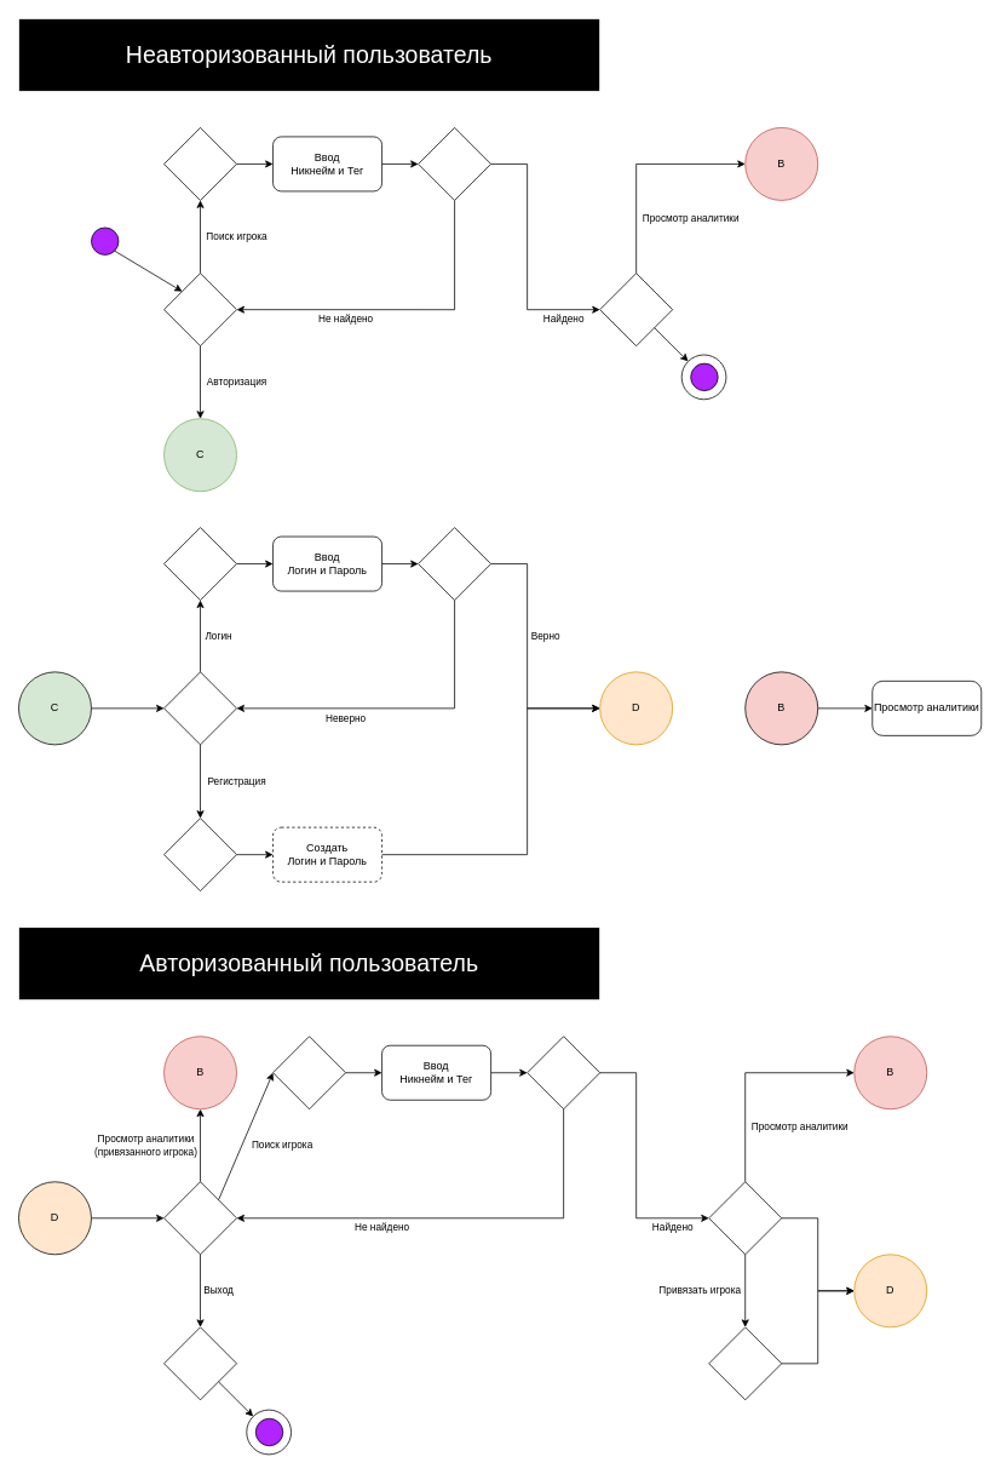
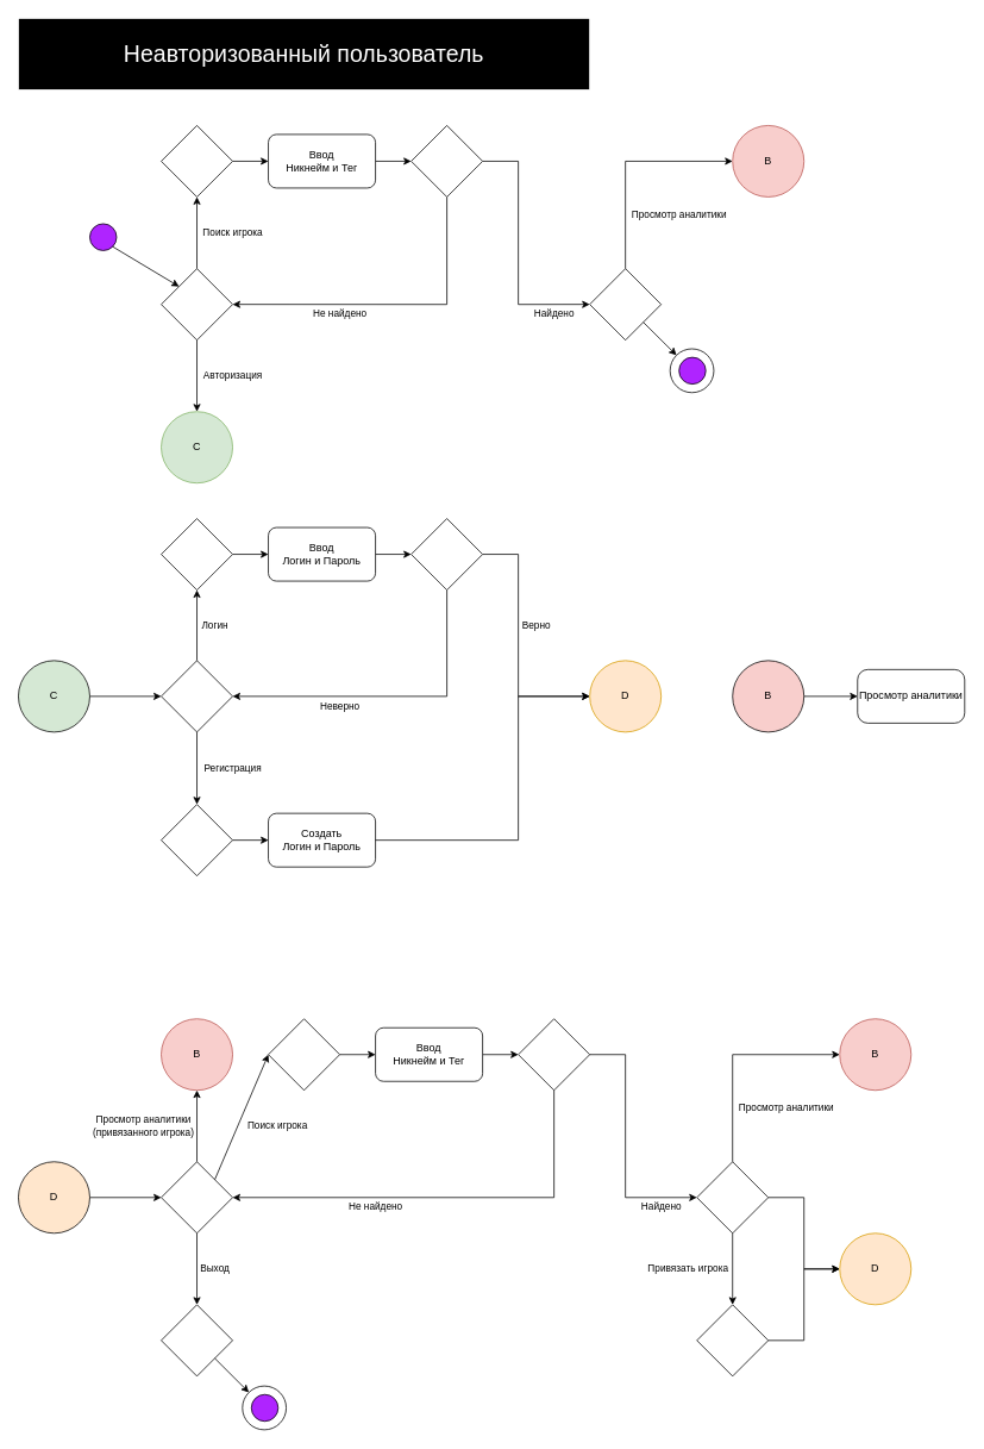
  <mxCell id="0" />
  <mxCell id="1" parent="0" />
  <mxCell id="2" value="Логин" style="edgeStyle=orthogonalEdgeStyle;rounded=0;orthogonalLoop=1;jettySize=auto;html=1;exitX=0.5;exitY=0;exitDx=0;exitDy=0;" parent="1" source="4" target="10" edge="1"><mxGeometry x="-0.013" y="-20" relative="1" as="geometry"><mxPoint x="210" y="720" as="sourcePoint" /><Array as="points"><mxPoint x="220" y="620" /></Array><mxPoint as="offset" /></mxGeometry></mxCell>
  <mxCell id="3" value="Регистрация" style="edgeStyle=orthogonalEdgeStyle;rounded=0;orthogonalLoop=1;jettySize=auto;html=1;entryX=0.5;entryY=0;entryDx=0;entryDy=0;" parent="1" source="4" target="12" edge="1"><mxGeometry x="0.012" y="40" relative="1" as="geometry"><Array as="points" /><mxPoint as="offset" /></mxGeometry></mxCell>
  <mxCell id="4" value="" style="rhombus;whiteSpace=wrap;html=1;" parent="1" vertex="1"><mxGeometry x="180" y="739" width="80" height="80" as="geometry" /></mxCell>
  <mxCell id="5" value="Просмотр аналитики" style="edgeStyle=orthogonalEdgeStyle;rounded=0;orthogonalLoop=1;jettySize=auto;html=1;entryX=0;entryY=0.5;entryDx=0;entryDy=0;exitX=0.5;exitY=0;exitDx=0;exitDy=0;" parent="1" source="7" target="26" edge="1"><mxGeometry x="0.5" y="-60" relative="1" as="geometry"><mxPoint as="offset" /></mxGeometry></mxCell>
  <mxCell id="6" style="edgeStyle=orthogonalEdgeStyle;rounded=0;orthogonalLoop=1;jettySize=auto;html=1;entryX=0;entryY=0.5;entryDx=0;entryDy=0;" edge="1" parent="1" source="7" target="47"><mxGeometry relative="1" as="geometry" /></mxCell>
  <mxCell id="7" value="" style="rhombus;whiteSpace=wrap;html=1;rounded=0;arcSize=19;" parent="1" vertex="1"><mxGeometry x="780" y="1300" width="80" height="80" as="geometry" /></mxCell>
  <mxCell id="8" style="edgeStyle=orthogonalEdgeStyle;rounded=0;orthogonalLoop=1;jettySize=auto;html=1;entryX=0;entryY=0.5;entryDx=0;entryDy=0;" parent="1" edge="1"><mxGeometry relative="1" as="geometry"><mxPoint x="250" y="99.75" as="sourcePoint" /></mxGeometry></mxCell>
  <mxCell id="9" style="edgeStyle=orthogonalEdgeStyle;rounded=0;orthogonalLoop=1;jettySize=auto;html=1;entryX=0;entryY=0.5;entryDx=0;entryDy=0;" edge="1" parent="1" source="10" target="14"><mxGeometry relative="1" as="geometry" /></mxCell>
  <mxCell id="10" value="" style="rhombus;whiteSpace=wrap;html=1;" parent="1" vertex="1"><mxGeometry x="180" y="580" width="80" height="80" as="geometry" /></mxCell>
  <mxCell id="11" style="edgeStyle=orthogonalEdgeStyle;rounded=0;orthogonalLoop=1;jettySize=auto;html=1;entryX=0;entryY=0.5;entryDx=0;entryDy=0;" edge="1" parent="1" source="12" target="18"><mxGeometry relative="1" as="geometry" /></mxCell>
  <mxCell id="12" value="" style="rhombus;whiteSpace=wrap;html=1;" parent="1" vertex="1"><mxGeometry x="180" y="900" width="80" height="80" as="geometry" /></mxCell>
  <mxCell id="13" value="" style="edgeStyle=orthogonalEdgeStyle;rounded=0;orthogonalLoop=1;jettySize=auto;html=1;exitX=1;exitY=0.5;exitDx=0;exitDy=0;" parent="1" source="14" target="17" edge="1"><mxGeometry relative="1" as="geometry"><mxPoint x="550" y="700" as="targetPoint" /></mxGeometry></mxCell>
  <mxCell id="14" value="Ввод&lt;div&gt;Логин и Пароль&lt;/div&gt;" style="rounded=1;whiteSpace=wrap;html=1;" parent="1" vertex="1"><mxGeometry x="300" y="590" width="120" height="60" as="geometry" /></mxCell>
  <mxCell id="15" value="Верно" style="edgeStyle=orthogonalEdgeStyle;rounded=0;orthogonalLoop=1;jettySize=auto;html=1;exitX=1;exitY=0.5;exitDx=0;exitDy=0;entryX=0;entryY=0.5;entryDx=0;entryDy=0;" parent="1" source="17" target="32" edge="1"><mxGeometry x="-0.14" y="20" relative="1" as="geometry"><Array as="points"><mxPoint x="580" y="620" /><mxPoint x="580" y="779" /></Array><mxPoint x="780" y="690" as="targetPoint" /><mxPoint as="offset" /></mxGeometry></mxCell>
  <mxCell id="16" value="Неверно" style="edgeStyle=orthogonalEdgeStyle;rounded=0;orthogonalLoop=1;jettySize=auto;html=1;entryX=1;entryY=0.5;entryDx=0;entryDy=0;" edge="1" parent="1" source="17" target="4"><mxGeometry x="0.332" y="11" relative="1" as="geometry"><Array as="points"><mxPoint x="500" y="779" /></Array><mxPoint as="offset" /></mxGeometry></mxCell>
  <mxCell id="17" value="" style="rhombus;whiteSpace=wrap;html=1;rounded=0;" parent="1" vertex="1"><mxGeometry x="460" y="580" width="80" height="80" as="geometry" /></mxCell>
- <mxCell id="18" value="Создать&lt;br&gt;&lt;div&gt;Логин и Пароль&lt;/div&gt;" style="rounded=1;whiteSpace=wrap;html=1;dashed=1;" parent="1" vertex="1"><mxGeometry x="300" y="910" width="120" height="60" as="geometry" /></mxCell>
+ <mxCell id="18" value="Создать&lt;br&gt;&lt;div&gt;Логин и Пароль&lt;/div&gt;" style="rounded=1;whiteSpace=wrap;html=1;" parent="1" vertex="1"><mxGeometry x="300" y="910" width="120" height="60" as="geometry" /></mxCell>
  <mxCell id="19" value="Выход" style="edgeStyle=orthogonalEdgeStyle;rounded=0;orthogonalLoop=1;jettySize=auto;html=1;" parent="1" source="21" target="43" edge="1"><mxGeometry y="20" relative="1" as="geometry"><Array as="points"><mxPoint x="220" y="1480" /></Array><mxPoint as="offset" /></mxGeometry></mxCell>
  <mxCell id="20" value="Просмотр аналитики&lt;div&gt;(привязанного игрока)&lt;/div&gt;" style="edgeStyle=orthogonalEdgeStyle;rounded=0;orthogonalLoop=1;jettySize=auto;html=1;entryX=0.5;entryY=1;entryDx=0;entryDy=0;" edge="1" parent="1" source="21" target="69"><mxGeometry y="60" relative="1" as="geometry"><mxPoint as="offset" /></mxGeometry></mxCell>
  <mxCell id="21" value="" style="rhombus;whiteSpace=wrap;html=1;rounded=0;" parent="1" vertex="1"><mxGeometry x="180" y="1300" width="80" height="80" as="geometry" /></mxCell>
  <mxCell id="22" value="Поиск игрока" style="rounded=0;orthogonalLoop=1;jettySize=auto;html=1;exitX=1;exitY=0;exitDx=0;exitDy=0;entryX=0;entryY=0.5;entryDx=0;entryDy=0;" parent="1" source="21" target="24" edge="1"><mxGeometry x="0.086" y="-41" relative="1" as="geometry"><mxPoint x="220" y="1280" as="sourcePoint" /><mxPoint as="offset" /></mxGeometry></mxCell>
  <mxCell id="23" style="edgeStyle=orthogonalEdgeStyle;rounded=0;orthogonalLoop=1;jettySize=auto;html=1;entryX=0;entryY=0.5;entryDx=0;entryDy=0;" parent="1" source="24" target="36" edge="1"><mxGeometry relative="1" as="geometry" /></mxCell>
  <mxCell id="24" value="" style="rhombus;whiteSpace=wrap;html=1;rounded=0;" parent="1" vertex="1"><mxGeometry x="300" y="1140" width="80" height="80" as="geometry" /></mxCell>
  <mxCell id="25" value="Просмотр аналитики" style="whiteSpace=wrap;html=1;rounded=1;arcSize=19;" parent="1" vertex="1"><mxGeometry x="960" y="749" width="120" height="60" as="geometry" /></mxCell>
  <mxCell id="26" value="B" style="ellipse;whiteSpace=wrap;html=1;aspect=fixed;fillColor=#f8cecc;strokeColor=#b85450;" parent="1" vertex="1"><mxGeometry x="940" y="1140" width="80" height="80" as="geometry" /></mxCell>
  <mxCell id="27" style="edgeStyle=orthogonalEdgeStyle;rounded=0;orthogonalLoop=1;jettySize=auto;html=1;entryX=0;entryY=0.5;entryDx=0;entryDy=0;" parent="1" source="28" target="25" edge="1"><mxGeometry relative="1" as="geometry" /></mxCell>
  <mxCell id="28" value="B" style="ellipse;whiteSpace=wrap;html=1;aspect=fixed;fillColor=#f8cecc;strokeColor=#000000;" parent="1" vertex="1"><mxGeometry x="820" y="739" width="80" height="80" as="geometry" /></mxCell>
  <mxCell id="29" style="edgeStyle=orthogonalEdgeStyle;rounded=0;orthogonalLoop=1;jettySize=auto;html=1;entryX=0;entryY=0.5;entryDx=0;entryDy=0;" parent="1" source="30" target="4" edge="1"><mxGeometry relative="1" as="geometry"><mxPoint x="140" y="775" as="targetPoint" /></mxGeometry></mxCell>
  <mxCell id="30" value="С" style="ellipse;whiteSpace=wrap;html=1;aspect=fixed;fillColor=#d5e8d4;strokeColor=#000000;" parent="1" vertex="1"><mxGeometry y="739" width="80" height="80" as="geometry" x="20" /></mxCell>
  <mxCell id="31" style="edgeStyle=orthogonalEdgeStyle;rounded=0;orthogonalLoop=1;jettySize=auto;html=1;entryX=0;entryY=0.5;entryDx=0;entryDy=0;exitX=1;exitY=0.5;exitDx=0;exitDy=0;" parent="1" source="18" target="32" edge="1"><mxGeometry relative="1" as="geometry"><Array as="points"><mxPoint x="580" y="940" /><mxPoint x="580" y="779" /></Array><mxPoint x="760" y="860" as="targetPoint" /><mxPoint x="540" y="940" as="sourcePoint" /></mxGeometry></mxCell>
  <mxCell id="32" value="D" style="ellipse;whiteSpace=wrap;html=1;aspect=fixed;fillColor=#ffe6cc;strokeColor=#d79b00;" parent="1" vertex="1"><mxGeometry x="660" y="739" width="80" height="80" as="geometry" /></mxCell>
  <mxCell id="33" style="edgeStyle=orthogonalEdgeStyle;rounded=0;orthogonalLoop=1;jettySize=auto;html=1;entryX=0;entryY=0.5;entryDx=0;entryDy=0;" parent="1" source="34" target="21" edge="1"><mxGeometry relative="1" as="geometry" /></mxCell>
  <mxCell id="34" value="D" style="ellipse;whiteSpace=wrap;html=1;aspect=fixed;fillColor=#ffe6cc;strokeColor=#000000;" parent="1" vertex="1"><mxGeometry y="1300" width="80" height="80" as="geometry" x="20" /></mxCell>
  <mxCell id="35" style="edgeStyle=orthogonalEdgeStyle;rounded=0;orthogonalLoop=1;jettySize=auto;html=1;entryX=0;entryY=0.5;entryDx=0;entryDy=0;" parent="1" source="36" target="37" edge="1"><mxGeometry relative="1" as="geometry" /></mxCell>
  <mxCell id="36" value="Ввод&lt;div&gt;Никнейм и Тег&lt;/div&gt;" style="rounded=1;whiteSpace=wrap;html=1;" parent="1" vertex="1"><mxGeometry x="420" y="1150" width="120" height="60" as="geometry" /></mxCell>
  <mxCell id="37" value="" style="rhombus;whiteSpace=wrap;html=1;rounded=0;arcSize=19;" parent="1" vertex="1"><mxGeometry x="580" y="1140" width="80" height="80" as="geometry" /></mxCell>
  <mxCell id="38" value="Не найдено" style="edgeStyle=orthogonalEdgeStyle;rounded=0;orthogonalLoop=1;jettySize=auto;html=1;entryX=1;entryY=0.5;entryDx=0;entryDy=0;exitX=0.5;exitY=1;exitDx=0;exitDy=0;" parent="1" source="37" target="21" edge="1"><mxGeometry x="0.333" y="10" relative="1" as="geometry"><Array as="points"><mxPoint x="620" y="1340" /></Array><mxPoint as="offset" /><mxPoint x="410" y="1370.25" as="targetPoint" /></mxGeometry></mxCell>
  <mxCell id="39" value="Найдено" style="edgeStyle=orthogonalEdgeStyle;rounded=0;orthogonalLoop=1;jettySize=auto;html=1;entryX=0;entryY=0.5;entryDx=0;entryDy=0;exitX=1;exitY=0.5;exitDx=0;exitDy=0;" parent="1" source="37" target="7" edge="1"><mxGeometry x="0.714" y="-10" relative="1" as="geometry"><mxPoint as="offset" /><mxPoint x="940" y="1620" as="sourcePoint" /><mxPoint x="940" y="1410" as="targetPoint" /><Array as="points"><mxPoint x="700" y="1180" /><mxPoint x="700" y="1340" /></Array></mxGeometry></mxCell>
  <mxCell id="40" value="Привязать игрока" style="edgeStyle=orthogonalEdgeStyle;rounded=0;orthogonalLoop=1;jettySize=auto;html=1;exitX=0.5;exitY=1;exitDx=0;exitDy=0;entryX=0.5;entryY=0;entryDx=0;entryDy=0;" parent="1" source="7" target="42" edge="1"><mxGeometry y="-50" relative="1" as="geometry"><mxPoint x="1090" y="1450" as="sourcePoint" /><mxPoint x="1185" y="1560" as="targetPoint" /><Array as="points" /><mxPoint as="offset" /></mxGeometry></mxCell>
  <mxCell id="41" style="edgeStyle=orthogonalEdgeStyle;rounded=0;orthogonalLoop=1;jettySize=auto;html=1;" edge="1" parent="1" source="42" target="47"><mxGeometry relative="1" as="geometry" /></mxCell>
  <mxCell id="42" value="" style="rhombus;whiteSpace=wrap;html=1;rounded=0;arcSize=19;" parent="1" vertex="1"><mxGeometry x="780" y="1460" width="80" height="80" as="geometry" /></mxCell>
  <mxCell id="43" value="" style="rhombus;whiteSpace=wrap;html=1;rounded=0;" parent="1" vertex="1"><mxGeometry x="180" y="1460" width="80" height="80" as="geometry" /></mxCell>
  <mxCell id="44" value="" style="ellipse;whiteSpace=wrap;html=1;aspect=fixed;strokeWidth=1;strokeColor=default;fillColor=#AF24FF;" parent="1" vertex="1"><mxGeometry x="281" y="1560.5" width="30" height="30" as="geometry" /></mxCell>
  <mxCell id="45" value="" style="endArrow=classic;html=1;rounded=0;exitX=1;exitY=1;exitDx=0;exitDy=0;entryX=0;entryY=0;entryDx=0;entryDy=0;" parent="1" source="43" target="46" edge="1"><mxGeometry width="50" height="50" relative="1" as="geometry"><mxPoint x="380" y="1553" as="sourcePoint" /><mxPoint x="310" y="1510" as="targetPoint" /><Array as="points" /></mxGeometry></mxCell>
  <mxCell id="46" value="" style="ellipse;whiteSpace=wrap;html=1;aspect=fixed;strokeWidth=1;strokeColor=default;fillColor=none;" parent="1" vertex="1"><mxGeometry x="271" y="1551" width="49" height="49" as="geometry" /></mxCell>
  <mxCell id="47" value="D" style="ellipse;whiteSpace=wrap;html=1;aspect=fixed;fillColor=#ffe6cc;strokeColor=#d79b00;" vertex="1" parent="1"><mxGeometry x="940" y="1380" width="80" height="80" as="geometry" /></mxCell>
  <mxCell id="48" value="Поиск игрока" style="edgeStyle=orthogonalEdgeStyle;rounded=0;orthogonalLoop=1;jettySize=auto;html=1;exitX=0.5;exitY=0;exitDx=0;exitDy=0;entryX=0.5;entryY=1;entryDx=0;entryDy=0;" edge="1" parent="1" source="49" target="55"><mxGeometry x="-0.003" y="-40" relative="1" as="geometry"><mxPoint x="220" y="329.75" as="sourcePoint" /><Array as="points" /><mxPoint x="260" y="180.25" as="targetPoint" /><mxPoint as="offset" /></mxGeometry></mxCell>
  <mxCell id="49" value="" style="rhombus;whiteSpace=wrap;html=1;" vertex="1" parent="1"><mxGeometry x="180" y="300.25" width="80" height="80" as="geometry" /></mxCell>
  <mxCell id="50" value="Не найдено" style="edgeStyle=orthogonalEdgeStyle;rounded=0;orthogonalLoop=1;jettySize=auto;html=1;entryX=1;entryY=0.5;entryDx=0;entryDy=0;exitX=0.5;exitY=1;exitDx=0;exitDy=0;" edge="1" parent="1" source="63" target="49"><mxGeometry x="0.334" y="10" relative="1" as="geometry"><Array as="points"><mxPoint x="500" y="340.25" /></Array><mxPoint as="offset" /><mxPoint x="500" y="270.25" as="sourcePoint" /></mxGeometry></mxCell>
  <mxCell id="51" value="Найдено" style="edgeStyle=orthogonalEdgeStyle;rounded=0;orthogonalLoop=1;jettySize=auto;html=1;entryX=0;entryY=0.5;entryDx=0;entryDy=0;exitX=1;exitY=0.5;exitDx=0;exitDy=0;" edge="1" parent="1" source="63" target="53"><mxGeometry x="0.715" y="-10" relative="1" as="geometry"><mxPoint as="offset" /><mxPoint x="570" y="180.25" as="sourcePoint" /><Array as="points"><mxPoint x="580" y="180.25" /><mxPoint x="580" y="340.25" /></Array></mxGeometry></mxCell>
  <mxCell id="52" value="Просмотр аналитики" style="edgeStyle=orthogonalEdgeStyle;rounded=0;orthogonalLoop=1;jettySize=auto;html=1;entryX=0;entryY=0.5;entryDx=0;entryDy=0;exitX=0.5;exitY=0;exitDx=0;exitDy=0;" edge="1" parent="1" source="53" target="60"><mxGeometry x="-0.5" y="-60" relative="1" as="geometry"><mxPoint as="offset" /></mxGeometry></mxCell>
  <mxCell id="53" value="" style="rhombus;whiteSpace=wrap;html=1;rounded=0;arcSize=19;" vertex="1" parent="1"><mxGeometry x="660" y="300.25" width="80" height="80" as="geometry" /></mxCell>
  <mxCell id="54" style="edgeStyle=orthogonalEdgeStyle;rounded=0;orthogonalLoop=1;jettySize=auto;html=1;entryX=0;entryY=0.5;entryDx=0;entryDy=0;" edge="1" parent="1" source="55" target="57"><mxGeometry relative="1" as="geometry" /></mxCell>
  <mxCell id="55" value="" style="rhombus;whiteSpace=wrap;html=1;" vertex="1" parent="1"><mxGeometry x="180" y="140" width="80" height="80" as="geometry" /></mxCell>
  <mxCell id="56" style="edgeStyle=orthogonalEdgeStyle;rounded=0;orthogonalLoop=1;jettySize=auto;html=1;entryX=0;entryY=0.5;entryDx=0;entryDy=0;" edge="1" parent="1" source="57" target="63"><mxGeometry relative="1" as="geometry" /></mxCell>
  <mxCell id="57" value="Ввод&lt;div&gt;Никнейм и Тег&lt;/div&gt;" style="rounded=1;whiteSpace=wrap;html=1;" vertex="1" parent="1"><mxGeometry x="300" y="150" width="120" height="60" as="geometry" /></mxCell>
  <mxCell id="58" value="" style="ellipse;whiteSpace=wrap;html=1;aspect=fixed;strokeWidth=1;strokeColor=default;fillColor=#AF24FF;" vertex="1" parent="1"><mxGeometry x="100" y="250" width="30" height="30" as="geometry" /></mxCell>
  <mxCell id="59" value="" style="endArrow=classic;html=1;rounded=0;entryX=0;entryY=0;entryDx=0;entryDy=0;exitX=1;exitY=1;exitDx=0;exitDy=0;" edge="1" parent="1" source="58" target="49"><mxGeometry width="50" height="50" relative="1" as="geometry"><mxPoint x="330" y="530.25" as="sourcePoint" /><mxPoint x="380" y="480.25" as="targetPoint" /><Array as="points" /></mxGeometry></mxCell>
  <mxCell id="60" value="B" style="ellipse;whiteSpace=wrap;html=1;aspect=fixed;fillColor=#f8cecc;strokeColor=#b85450;" vertex="1" parent="1"><mxGeometry x="820" y="140" width="80" height="80" as="geometry" /></mxCell>
  <mxCell id="61" value="Авторизация" style="edgeStyle=orthogonalEdgeStyle;rounded=0;orthogonalLoop=1;jettySize=auto;html=1;entryX=0.5;entryY=0;entryDx=0;entryDy=0;" edge="1" parent="1" source="49" target="62"><mxGeometry y="40" relative="1" as="geometry"><Array as="points" /><mxPoint x="210" y="410.25" as="sourcePoint" /><mxPoint x="790" y="1315.25" as="targetPoint" /><mxPoint as="offset" /></mxGeometry></mxCell>
  <mxCell id="62" value="С" style="ellipse;whiteSpace=wrap;html=1;aspect=fixed;fillColor=#d5e8d4;strokeColor=#82b366;" vertex="1" parent="1"><mxGeometry x="180" y="460.25" width="80" height="80" as="geometry" /></mxCell>
  <mxCell id="63" value="" style="rhombus;whiteSpace=wrap;html=1;" vertex="1" parent="1"><mxGeometry x="460" y="140" width="80" height="80" as="geometry" /></mxCell>
  <mxCell id="64" value="" style="ellipse;whiteSpace=wrap;html=1;aspect=fixed;strokeWidth=1;strokeColor=default;fillColor=#AF24FF;" vertex="1" parent="1"><mxGeometry x="760" y="399.5" width="30" height="30" as="geometry" /></mxCell>
  <mxCell id="65" value="" style="endArrow=classic;html=1;rounded=0;exitX=1;exitY=1;exitDx=0;exitDy=0;" edge="1" target="66" parent="1" source="53"><mxGeometry width="50" height="50" relative="1" as="geometry"><mxPoint x="750" y="370" as="sourcePoint" /><mxPoint x="780" y="360" as="targetPoint" /><Array as="points" /></mxGeometry></mxCell>
  <mxCell id="66" value="" style="ellipse;whiteSpace=wrap;html=1;aspect=fixed;strokeWidth=1;strokeColor=default;fillColor=none;" vertex="1" parent="1"><mxGeometry x="750" y="390" width="49" height="49" as="geometry" /></mxCell>
  <mxCell id="67" value="&lt;font style=&quot;font-size: 26px;&quot; color=&quot;#ffffff&quot;&gt;Неавторизованный пользователь&lt;/font&gt;" style="rounded=0;whiteSpace=wrap;html=1;strokeColor=#FFFFFF;fillColor=#000000;" vertex="1" parent="1"><mxGeometry width="640" height="80" as="geometry" x="20" y="20" /></mxCell>
- <mxCell id="68" value="&lt;font style=&quot;font-size: 26px;&quot; color=&quot;#ffffff&quot;&gt;Авторизованный пользователь&lt;/font&gt;" style="rounded=0;whiteSpace=wrap;html=1;strokeColor=#FFFFFF;fillColor=#000000;" vertex="1" parent="1"><mxGeometry y="1020" width="640" height="80" as="geometry" x="20" /></mxCell>
  <mxCell id="69" value="B" style="ellipse;whiteSpace=wrap;html=1;aspect=fixed;fillColor=#f8cecc;strokeColor=#b85450;" vertex="1" parent="1"><mxGeometry x="180" y="1140" width="80" height="80" as="geometry" /></mxCell>
